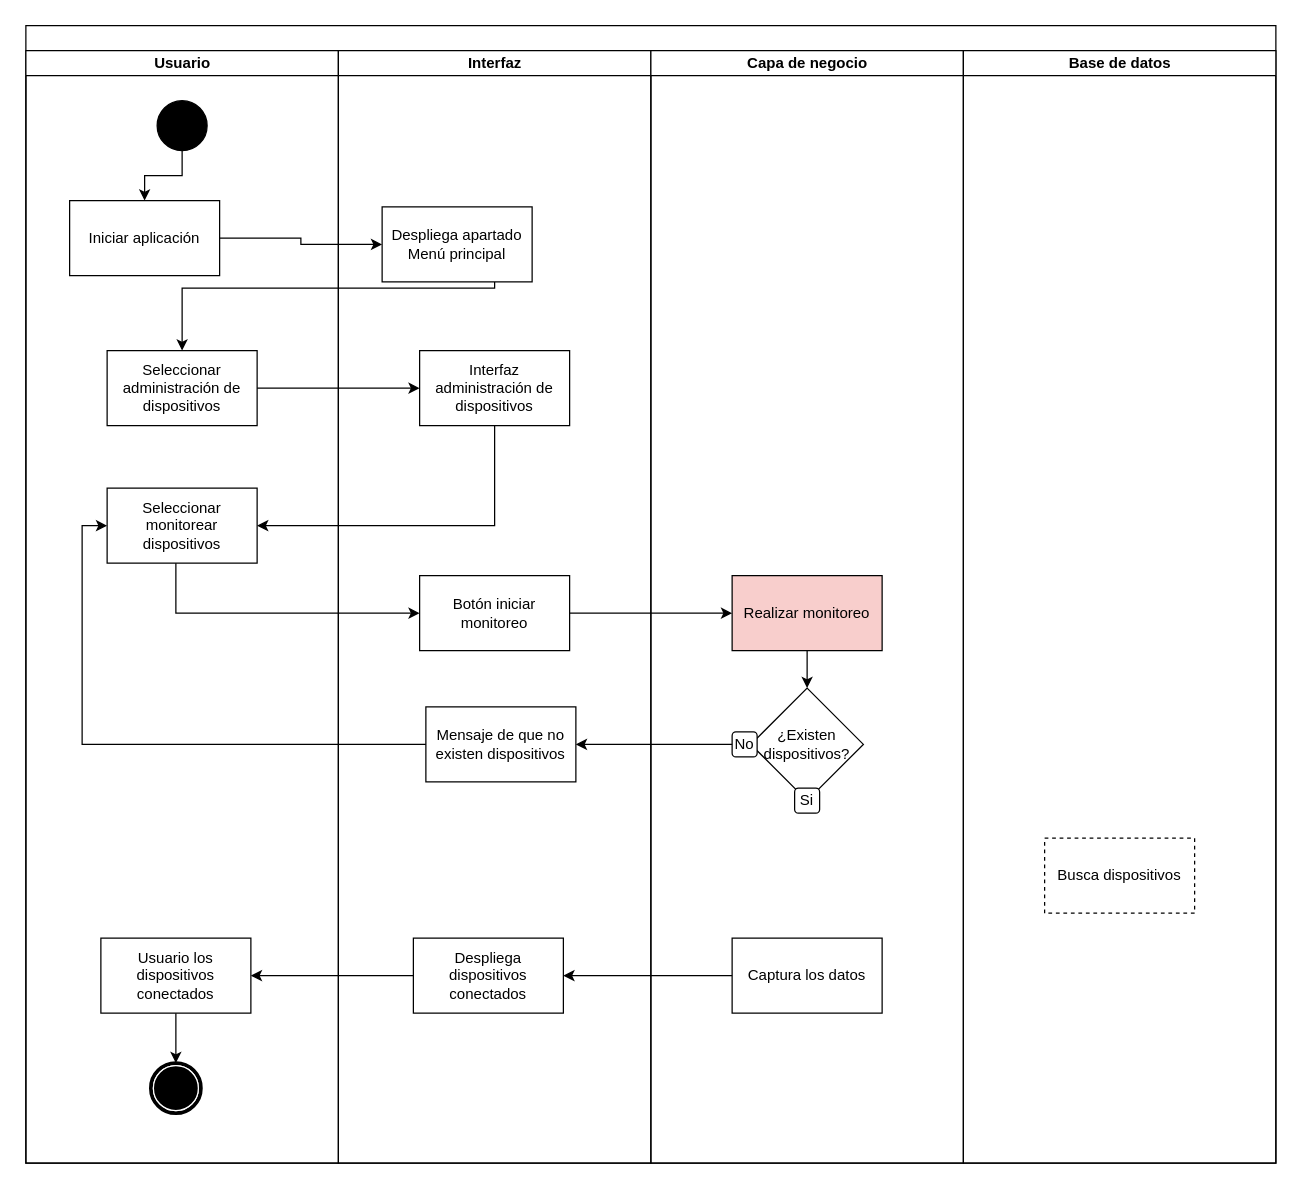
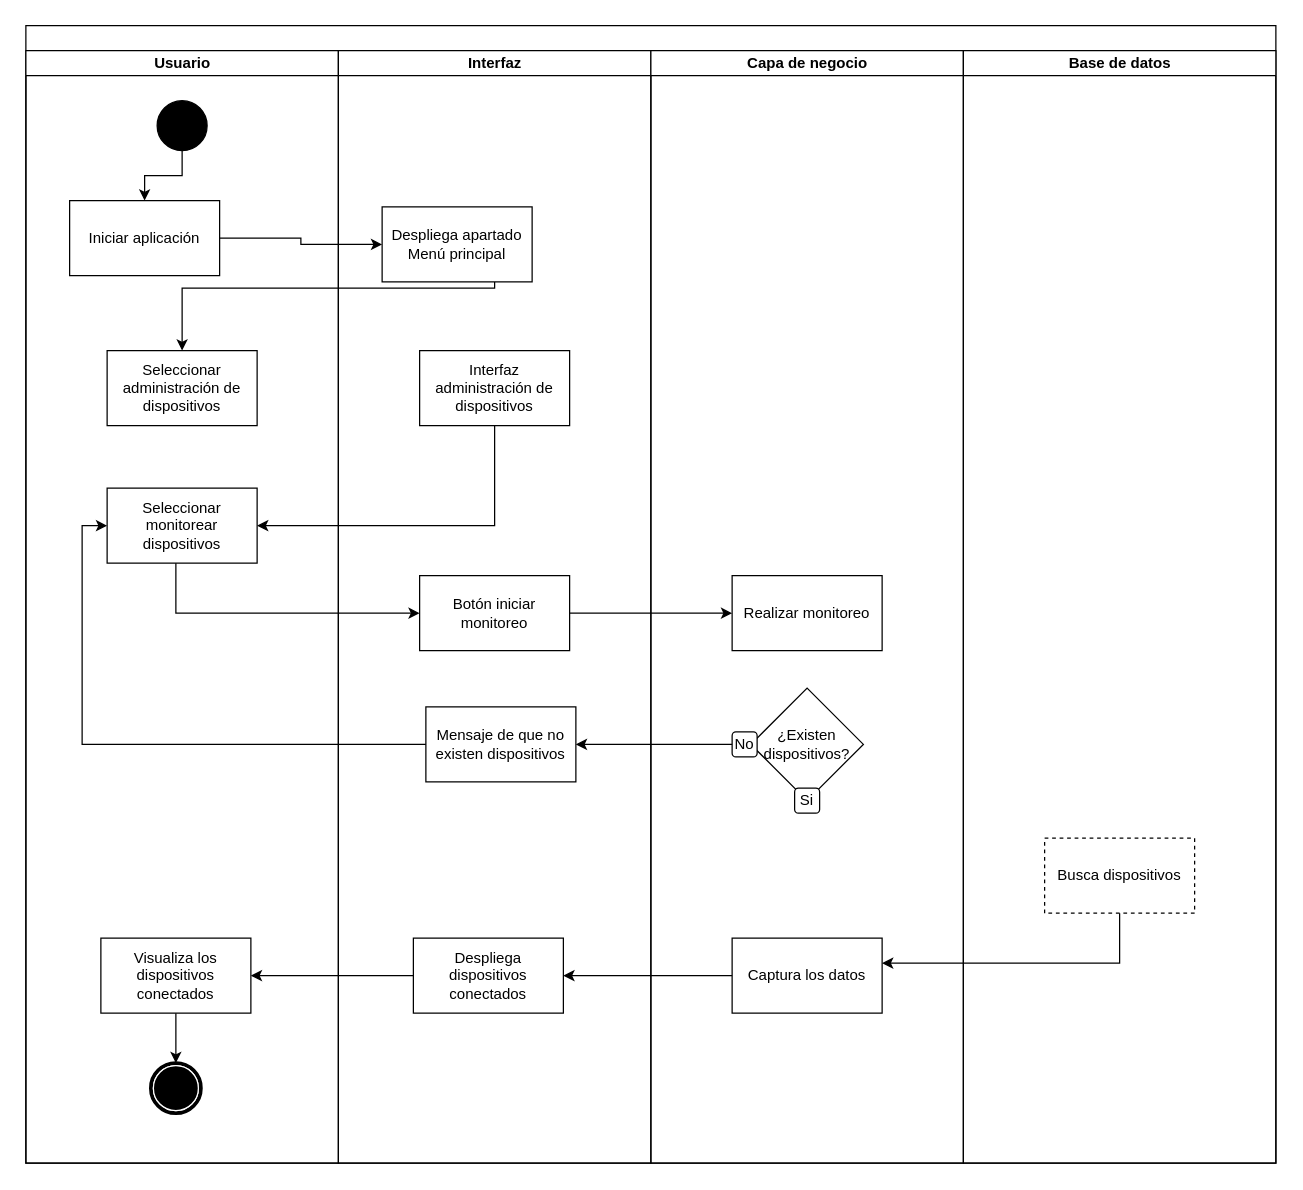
  <mxCell id="0" />
  <mxCell id="1" parent="0" />
  <mxCell id="2" value="" style="swimlane;html=1;childLayout=stackLayout;startSize=20;rounded=0;shadow=0;comic=0;labelBackgroundColor=none;strokeWidth=1;fontFamily=Verdana;fontSize=12;align=center;direction=east;" vertex="1" parent="1"><mxGeometry x="20" y="20" width="1000" height="910" as="geometry"><mxRectangle y="20" width="70" height="30" as="alternateBounds" /></mxGeometry></mxCell>
  <mxCell id="3" value="Usuario" style="swimlane;html=1;startSize=20;" vertex="1" parent="2"><mxGeometry y="20" width="250" height="890" as="geometry" /></mxCell>
  <mxCell id="4" style="edgeStyle=orthogonalEdgeStyle;rounded=0;orthogonalLoop=1;jettySize=auto;html=1;entryX=0.5;entryY=0;entryDx=0;entryDy=0;" edge="1" parent="3" source="5" target="7"><mxGeometry relative="1" as="geometry" /></mxCell>
  <mxCell id="5" value="" style="ellipse;whiteSpace=wrap;html=1;rounded=0;shadow=0;comic=0;labelBackgroundColor=none;strokeWidth=1;fillColor=#000000;fontFamily=Verdana;fontSize=12;align=center;" vertex="1" parent="3"><mxGeometry x="105" y="40" width="40" height="40" as="geometry" /></mxCell>
  <mxCell id="6" value="" style="shape=mxgraph.bpmn.shape;html=1;verticalLabelPosition=bottom;labelBackgroundColor=#ffffff;verticalAlign=top;perimeter=ellipsePerimeter;outline=end;symbol=terminate;rounded=0;shadow=0;comic=0;strokeWidth=1;fontFamily=Verdana;fontSize=12;align=center;" vertex="1" parent="3"><mxGeometry x="100" y="810" width="40" height="40" as="geometry" /></mxCell>
  <mxCell id="7" value="Iniciar aplicación" style="rounded=0;whiteSpace=wrap;html=1;" vertex="1" parent="3"><mxGeometry x="35" y="120" width="120" height="60" as="geometry" /></mxCell>
  <mxCell id="8" value="Seleccionar administración de dispositivos" style="whiteSpace=wrap;html=1;rounded=0;" vertex="1" parent="3"><mxGeometry x="65" y="240" width="120" height="60" as="geometry" /></mxCell>
  <mxCell id="9" style="edgeStyle=orthogonalEdgeStyle;rounded=0;orthogonalLoop=1;jettySize=auto;html=1;" edge="1" parent="3" source="10" target="6"><mxGeometry relative="1" as="geometry" /></mxCell>
- <mxCell id="10" value="Usuario los dispositivos conectados" style="whiteSpace=wrap;html=1;rounded=0;" vertex="1" parent="3"><mxGeometry x="60" y="710" width="120" height="60" as="geometry" /></mxCell>
+ <mxCell id="10" value="Visualiza los dispositivos conectados" style="whiteSpace=wrap;html=1;rounded=0;" vertex="1" parent="3"><mxGeometry x="60" y="710" width="120" height="60" as="geometry" /></mxCell>
  <mxCell id="11" value="Seleccionar monitorear dispositivos" style="whiteSpace=wrap;html=1;rounded=0;" vertex="1" parent="3"><mxGeometry x="65" y="350" width="120" height="60" as="geometry" /></mxCell>
  <mxCell id="12" value="Interfaz" style="swimlane;html=1;startSize=20;" vertex="1" parent="2"><mxGeometry x="250" y="20" width="250" height="890" as="geometry" /></mxCell>
  <mxCell id="13" value="Despliega apartado Menú principal" style="rounded=0;whiteSpace=wrap;html=1;" vertex="1" parent="12"><mxGeometry x="35" y="125" width="120" height="60" as="geometry" /></mxCell>
  <mxCell id="14" value="Interfaz administración de dispositivos" style="whiteSpace=wrap;html=1;rounded=0;" vertex="1" parent="12"><mxGeometry x="65" y="240" width="120" height="60" as="geometry" /></mxCell>
  <mxCell id="15" value="Mensaje de que no existen dispositivos" style="whiteSpace=wrap;html=1;rounded=0;" vertex="1" parent="12"><mxGeometry x="70" y="525" width="120" height="60" as="geometry" /></mxCell>
  <mxCell id="16" value="Despliega dispositivos conectados" style="whiteSpace=wrap;html=1;rounded=0;" vertex="1" parent="12"><mxGeometry x="60" y="710" width="120" height="60" as="geometry" /></mxCell>
  <mxCell id="17" value="Botón iniciar monitoreo" style="whiteSpace=wrap;html=1;rounded=0;" vertex="1" parent="12"><mxGeometry x="65" y="420" width="120" height="60" as="geometry" /></mxCell>
  <mxCell id="18" value="Capa de negocio" style="swimlane;html=1;startSize=20;" vertex="1" parent="2"><mxGeometry x="500" y="20" width="250" height="890" as="geometry"><mxRectangle x="500" y="20" width="40" height="970" as="alternateBounds" /></mxGeometry></mxCell>
  <mxCell id="19" value="Captura los datos" style="whiteSpace=wrap;html=1;rounded=0;" vertex="1" parent="18"><mxGeometry x="65" y="710" width="120" height="60" as="geometry" /></mxCell>
  <mxCell id="20" value="" style="group" connectable="0" vertex="1" parent="18"><mxGeometry x="65" y="510" width="105" height="100" as="geometry" /></mxCell>
  <mxCell id="21" value="¿Existen dispositivos?" style="rhombus;whiteSpace=wrap;html=1;rounded=0;" vertex="1" parent="20"><mxGeometry x="15" width="90" height="90" as="geometry" /></mxCell>
  <mxCell id="22" value="No" style="rounded=1;whiteSpace=wrap;html=1;" vertex="1" parent="20"><mxGeometry y="35" width="20" height="20" as="geometry" /></mxCell>
  <mxCell id="23" value="Si" style="rounded=1;whiteSpace=wrap;html=1;" vertex="1" parent="20"><mxGeometry x="50" y="80" width="20" height="20" as="geometry" /></mxCell>
- <mxCell id="24" style="edgeStyle=orthogonalEdgeStyle;rounded=0;orthogonalLoop=1;jettySize=auto;html=1;entryX=0.5;entryY=0;entryDx=0;entryDy=0;" edge="1" parent="18" source="25" target="21"><mxGeometry relative="1" as="geometry" /></mxCell>
- <mxCell id="25" value="Realizar monitoreo" style="whiteSpace=wrap;html=1;rounded=0;fillColor=#f8cecc;" vertex="1" parent="18"><mxGeometry x="65" y="420" width="120" height="60" as="geometry" /></mxCell>
+ <mxCell id="25" value="Realizar monitoreo" style="whiteSpace=wrap;html=1;rounded=0;" vertex="1" parent="18"><mxGeometry x="65" y="420" width="120" height="60" as="geometry" /></mxCell>
  <mxCell id="26" value="Base de datos" style="swimlane;html=1;startSize=20;" vertex="1" parent="2"><mxGeometry x="750" y="20" width="250" height="890" as="geometry"><mxRectangle x="500" y="20" width="40" height="970" as="alternateBounds" /></mxGeometry></mxCell>
  <mxCell id="27" value="Busca dispositivos" style="whiteSpace=wrap;html=1;rounded=0;dashed=1;" vertex="1" parent="26"><mxGeometry x="65" y="630" width="120" height="60" as="geometry" /></mxCell>
  <mxCell id="28" style="edgeStyle=orthogonalEdgeStyle;rounded=0;orthogonalLoop=1;jettySize=auto;html=1;entryX=0;entryY=0.5;entryDx=0;entryDy=0;" edge="1" parent="2" source="7" target="13"><mxGeometry relative="1" as="geometry" /></mxCell>
  <mxCell id="29" value="" style="edgeStyle=orthogonalEdgeStyle;rounded=0;orthogonalLoop=1;jettySize=auto;html=1;" edge="1" parent="2" source="13" target="8"><mxGeometry relative="1" as="geometry"><Array as="points"><mxPoint x="375" y="210" /><mxPoint x="125" y="210" /></Array></mxGeometry></mxCell>
- <mxCell id="30" value="" style="edgeStyle=orthogonalEdgeStyle;rounded=0;orthogonalLoop=1;jettySize=auto;html=1;entryX=0;entryY=0.5;entryDx=0;entryDy=0;exitX=1;exitY=0.5;exitDx=0;exitDy=0;" edge="1" parent="2" source="8" target="14"><mxGeometry relative="1" as="geometry"><mxPoint x="210" y="290" as="sourcePoint" /><Array as="points" /></mxGeometry></mxCell>
+ <mxCell id="31" value="" style="edgeStyle=orthogonalEdgeStyle;rounded=0;orthogonalLoop=1;jettySize=auto;html=1;" edge="1" parent="2" source="27" target="19"><mxGeometry relative="1" as="geometry"><Array as="points"><mxPoint x="875" y="750" /></Array></mxGeometry></mxCell>
  <mxCell id="32" value="" style="edgeStyle=orthogonalEdgeStyle;rounded=0;orthogonalLoop=1;jettySize=auto;html=1;" edge="1" parent="2" source="19" target="16"><mxGeometry relative="1" as="geometry" /></mxCell>
  <mxCell id="33" style="edgeStyle=orthogonalEdgeStyle;rounded=0;orthogonalLoop=1;jettySize=auto;html=1;entryX=1;entryY=0.5;entryDx=0;entryDy=0;exitX=0;exitY=0.5;exitDx=0;exitDy=0;" edge="1" parent="2" source="22" target="15"><mxGeometry relative="1" as="geometry"><mxPoint x="572.5" y="745.0" as="sourcePoint" /></mxGeometry></mxCell>
  <mxCell id="34" value="" style="edgeStyle=orthogonalEdgeStyle;rounded=0;orthogonalLoop=1;jettySize=auto;html=1;" edge="1" parent="2" source="16" target="10"><mxGeometry relative="1" as="geometry"><Array as="points"><mxPoint x="240" y="760" /><mxPoint x="240" y="760" /></Array></mxGeometry></mxCell>
  <mxCell id="35" value="" style="edgeStyle=orthogonalEdgeStyle;rounded=0;orthogonalLoop=1;jettySize=auto;html=1;" edge="1" parent="2" source="14" target="11"><mxGeometry relative="1" as="geometry"><Array as="points"><mxPoint x="375" y="400" /></Array></mxGeometry></mxCell>
  <mxCell id="36" style="edgeStyle=orthogonalEdgeStyle;rounded=0;orthogonalLoop=1;jettySize=auto;html=1;entryX=0;entryY=0.5;entryDx=0;entryDy=0;" edge="1" parent="2" source="11" target="17"><mxGeometry relative="1" as="geometry"><Array as="points"><mxPoint x="120" y="470" /></Array></mxGeometry></mxCell>
  <mxCell id="37" value="" style="edgeStyle=orthogonalEdgeStyle;rounded=0;orthogonalLoop=1;jettySize=auto;html=1;" edge="1" parent="2" source="17" target="25"><mxGeometry relative="1" as="geometry" /></mxCell>
  <mxCell id="38" style="edgeStyle=orthogonalEdgeStyle;rounded=0;orthogonalLoop=1;jettySize=auto;html=1;entryX=0;entryY=0.5;entryDx=0;entryDy=0;" edge="1" parent="2" source="15" target="11"><mxGeometry relative="1" as="geometry" /></mxCell>
